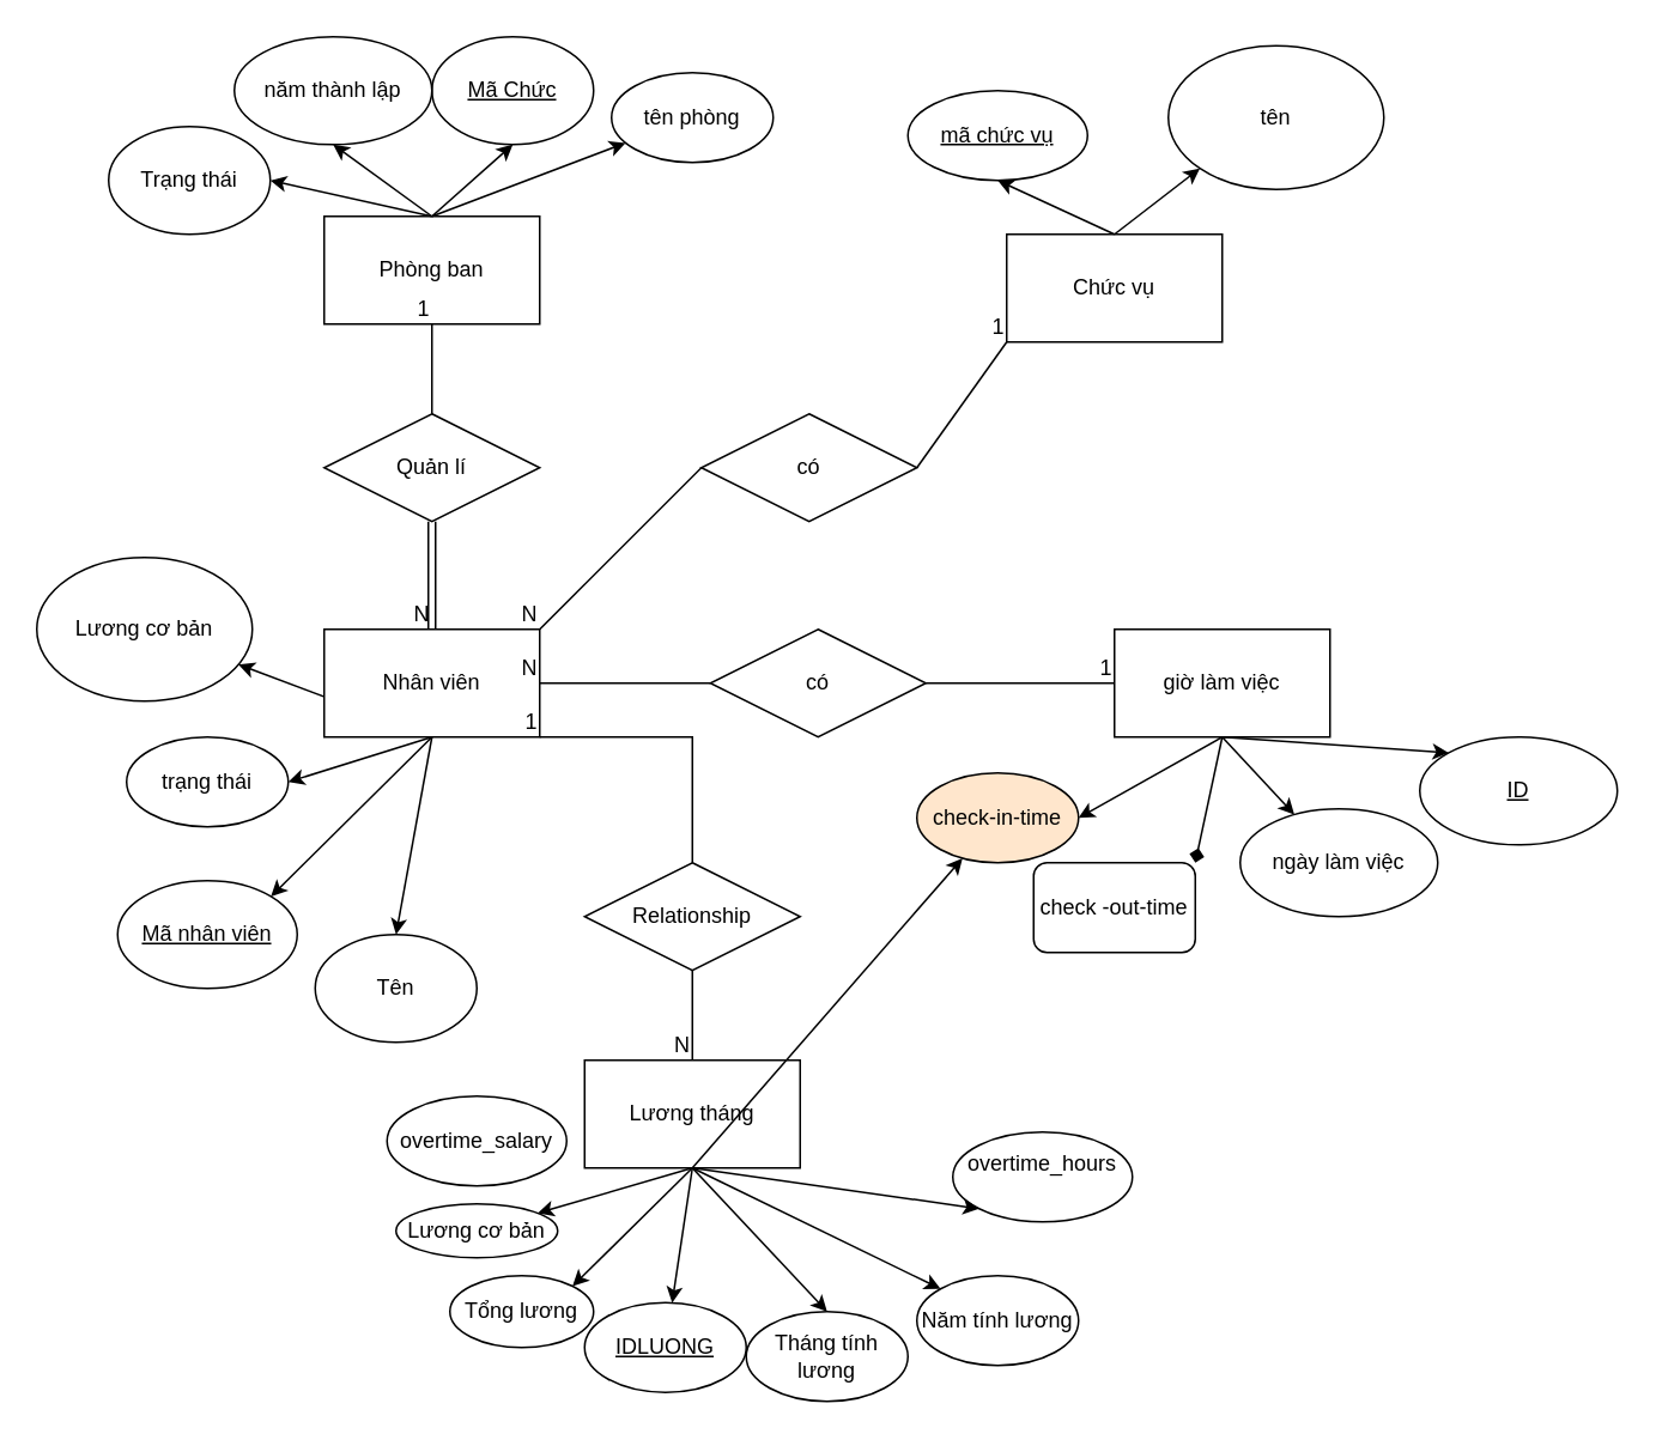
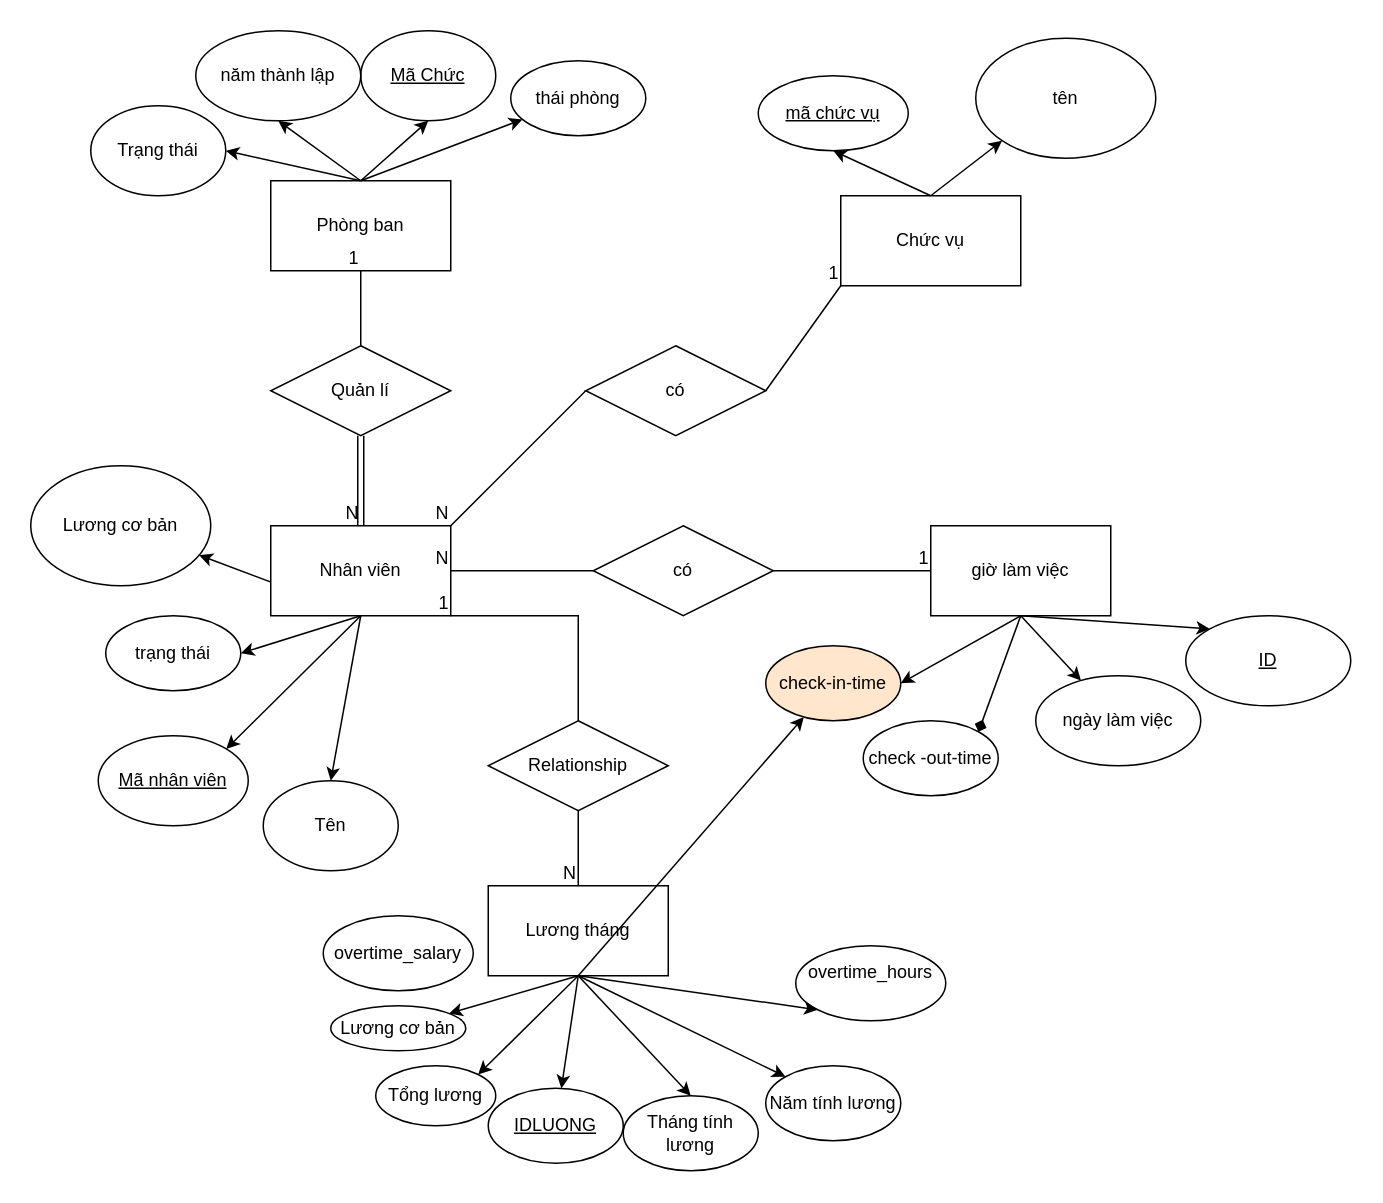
  <mxCell id="0" />
  <mxCell id="1" parent="0" />
  <mxCell id="2" value="Phòng ban" style="rounded=0;whiteSpace=wrap;html=1;" vertex="1" parent="1"><mxGeometry x="180" y="120" width="120" height="60" as="geometry" /></mxCell>
  <mxCell id="3" value="" style="endArrow=classic;html=1;rounded=0;entryX=0.5;entryY=1;entryDx=0;entryDy=0;exitX=0.5;exitY=0;exitDx=0;exitDy=0;" edge="1" parent="1" source="2" target="6"><mxGeometry width="50" height="50" relative="1" as="geometry"><mxPoint x="210" y="150" as="sourcePoint" /><mxPoint x="270" y="70" as="targetPoint" /></mxGeometry></mxCell>
  <mxCell id="4" value="" style="endArrow=classic;html=1;rounded=0;exitX=0.5;exitY=0;exitDx=0;exitDy=0;" edge="1" parent="1" source="2" target="5"><mxGeometry width="50" height="50" relative="1" as="geometry"><mxPoint x="220" y="130" as="sourcePoint" /><mxPoint x="270" y="80" as="targetPoint" /></mxGeometry></mxCell>
- <mxCell id="5" value="tên phòng" style="ellipse;whiteSpace=wrap;html=1;" vertex="1" parent="1"><mxGeometry x="340" y="40" width="90" height="50" as="geometry" /></mxCell>
+ <mxCell id="5" value="thái phòng" style="ellipse;whiteSpace=wrap;html=1;" vertex="1" parent="1"><mxGeometry x="340" y="40" width="90" height="50" as="geometry" /></mxCell>
  <mxCell id="6" value="&lt;u&gt;Mã Chức&lt;/u&gt;" style="ellipse;whiteSpace=wrap;html=1;" vertex="1" parent="1"><mxGeometry x="240" width="90" height="60" as="geometry" y="20" /></mxCell>
  <mxCell id="7" value="năm thành lập" style="ellipse;whiteSpace=wrap;html=1;" vertex="1" parent="1"><mxGeometry x="130" width="110" height="60" as="geometry" y="20" /></mxCell>
  <mxCell id="8" value="" style="endArrow=classic;html=1;rounded=0;entryX=0.5;entryY=1;entryDx=0;entryDy=0;exitX=0.5;exitY=0;exitDx=0;exitDy=0;" edge="1" parent="1" source="2" target="7"><mxGeometry width="50" height="50" relative="1" as="geometry"><mxPoint x="220" y="130" as="sourcePoint" /><mxPoint x="190" y="70" as="targetPoint" /><Array as="points" /></mxGeometry></mxCell>
  <mxCell id="9" value="Trạng thái" style="ellipse;whiteSpace=wrap;html=1;" vertex="1" parent="1"><mxGeometry y="70" width="90" height="60" as="geometry" x="60" /></mxCell>
  <mxCell id="10" value="" style="endArrow=classic;html=1;rounded=0;exitX=0.5;exitY=0;exitDx=0;exitDy=0;entryX=1;entryY=0.5;entryDx=0;entryDy=0;" edge="1" parent="1" source="2" target="9"><mxGeometry width="50" height="50" relative="1" as="geometry"><mxPoint x="100" y="160" as="sourcePoint" /><mxPoint x="150" y="110" as="targetPoint" /></mxGeometry></mxCell>
  <mxCell id="11" value="Chức vụ" style="rounded=0;whiteSpace=wrap;html=1;" vertex="1" parent="1"><mxGeometry x="560" y="130" width="120" height="60" as="geometry" /></mxCell>
  <mxCell id="12" value="&lt;u&gt;mã chức vụ&lt;/u&gt;" style="ellipse;whiteSpace=wrap;html=1;" vertex="1" parent="1"><mxGeometry x="505" y="50" width="100" height="50" as="geometry" /></mxCell>
  <mxCell id="13" value="" style="endArrow=classic;html=1;rounded=0;exitX=0.5;exitY=0;exitDx=0;exitDy=0;entryX=0.5;entryY=1;entryDx=0;entryDy=0;" edge="1" parent="1" source="11" target="12"><mxGeometry width="50" height="50" relative="1" as="geometry"><mxPoint x="460" y="220" as="sourcePoint" /><mxPoint x="510" y="170" as="targetPoint" /></mxGeometry></mxCell>
  <mxCell id="14" value="tên" style="ellipse;whiteSpace=wrap;html=1;" vertex="1" parent="1"><mxGeometry x="650" y="25" width="120" height="80" as="geometry" /></mxCell>
  <mxCell id="15" value="" style="endArrow=classic;html=1;rounded=0;exitX=0.5;exitY=0;exitDx=0;exitDy=0;entryX=0;entryY=1;entryDx=0;entryDy=0;" edge="1" parent="1" source="11" target="14"><mxGeometry width="50" height="50" relative="1" as="geometry"><mxPoint x="620" y="130" as="sourcePoint" /><mxPoint x="660" y="100" as="targetPoint" /></mxGeometry></mxCell>
  <mxCell id="16" value="&lt;u&gt;Mã nhân viên&lt;/u&gt;" style="ellipse;whiteSpace=wrap;html=1;" vertex="1" parent="1"><mxGeometry x="65" y="490" width="100" height="60" as="geometry" /></mxCell>
  <mxCell id="17" value="" style="endArrow=classic;html=1;rounded=0;exitX=0.5;exitY=1;exitDx=0;exitDy=0;entryX=1;entryY=0;entryDx=0;entryDy=0;" edge="1" parent="1" source="24" target="16"><mxGeometry width="50" height="50" relative="1" as="geometry"><mxPoint x="270" y="280" as="sourcePoint" /><mxPoint x="320" y="230" as="targetPoint" /></mxGeometry></mxCell>
  <mxCell id="18" value="Tên" style="ellipse;whiteSpace=wrap;html=1;" vertex="1" parent="1"><mxGeometry x="175" y="520" width="90" height="60" as="geometry" /></mxCell>
  <mxCell id="19" value="" style="endArrow=classic;html=1;rounded=0;exitX=0.5;exitY=1;exitDx=0;exitDy=0;entryX=0.5;entryY=0;entryDx=0;entryDy=0;" edge="1" parent="1" source="24" target="18"><mxGeometry width="50" height="50" relative="1" as="geometry"><mxPoint x="380" y="380" as="sourcePoint" /><mxPoint x="430" y="330" as="targetPoint" /></mxGeometry></mxCell>
  <mxCell id="20" value="trạng thái" style="ellipse;whiteSpace=wrap;html=1;" vertex="1" parent="1"><mxGeometry x="70" y="410" width="90" height="50" as="geometry" /></mxCell>
  <mxCell id="21" value="" style="endArrow=classic;html=1;rounded=0;exitX=0.5;exitY=1;exitDx=0;exitDy=0;entryX=1;entryY=0.5;entryDx=0;entryDy=0;" edge="1" parent="1" source="24" target="20"><mxGeometry width="50" height="50" relative="1" as="geometry"><mxPoint x="460" y="220" as="sourcePoint" /><mxPoint x="510" y="170" as="targetPoint" /></mxGeometry></mxCell>
  <mxCell id="22" value="" style="endArrow=classic;html=1;rounded=0;exitX=0.5;exitY=1;exitDx=0;exitDy=0;" edge="1" parent="1" source="24" target="23"><mxGeometry width="50" height="50" relative="1" as="geometry"><mxPoint x="320" y="340" as="sourcePoint" /><mxPoint x="440" y="340" as="targetPoint" /></mxGeometry></mxCell>
  <mxCell id="23" value="Lương cơ bản" style="ellipse;whiteSpace=wrap;html=1;" vertex="1" parent="1"><mxGeometry x="20" y="310" width="120" height="80" as="geometry" /></mxCell>
  <mxCell id="24" value="Nhân viên" style="rounded=0;whiteSpace=wrap;html=1;" vertex="1" parent="1"><mxGeometry x="180" y="350" width="120" height="60" as="geometry" /></mxCell>
  <mxCell id="25" value="Quản lí" style="shape=rhombus;perimeter=rhombusPerimeter;whiteSpace=wrap;html=1;align=center;" vertex="1" parent="1"><mxGeometry x="180" y="230" width="120" height="60" as="geometry" /></mxCell>
  <mxCell id="26" value="" style="endArrow=none;html=1;rounded=0;exitX=0.5;exitY=0;exitDx=0;exitDy=0;entryX=0.5;entryY=1;entryDx=0;entryDy=0;" edge="1" parent="1" source="25" target="2"><mxGeometry relative="1" as="geometry"><mxPoint x="400" y="380" as="sourcePoint" /><mxPoint x="560" y="380" as="targetPoint" /></mxGeometry></mxCell>
  <mxCell id="27" value="1" style="resizable=0;html=1;whiteSpace=wrap;align=right;verticalAlign=bottom;" connectable="0" vertex="1" parent="26"><mxGeometry x="1" relative="1" as="geometry" /></mxCell>
  <mxCell id="28" value="giờ làm việc" style="rounded=0;whiteSpace=wrap;html=1;" vertex="1" parent="1"><mxGeometry x="620" y="350" width="120" height="60" as="geometry" /></mxCell>
  <mxCell id="29" value="&lt;u&gt;ID&lt;/u&gt;" style="ellipse;whiteSpace=wrap;html=1;" vertex="1" parent="1"><mxGeometry x="790" y="410" width="110" height="60" as="geometry" /></mxCell>
  <mxCell id="30" value="" style="endArrow=classic;html=1;rounded=0;exitX=0.5;exitY=1;exitDx=0;exitDy=0;entryX=0;entryY=0;entryDx=0;entryDy=0;" edge="1" parent="1" source="28" target="29"><mxGeometry width="50" height="50" relative="1" as="geometry"><mxPoint x="680" y="390" as="sourcePoint" /><mxPoint x="730" y="340" as="targetPoint" /></mxGeometry></mxCell>
  <mxCell id="31" value="" style="endArrow=classic;html=1;rounded=0;exitX=0.5;exitY=1;exitDx=0;exitDy=0;" edge="1" parent="1" source="28" target="32"><mxGeometry width="50" height="50" relative="1" as="geometry"><mxPoint x="660" y="505" as="sourcePoint" /><mxPoint x="700" y="500" as="targetPoint" /></mxGeometry></mxCell>
  <mxCell id="32" value="ngày làm việc" style="ellipse;whiteSpace=wrap;html=1;" vertex="1" parent="1"><mxGeometry x="690" y="450" width="110" height="60" as="geometry" /></mxCell>
  <mxCell id="33" value="check-in-time" style="ellipse;whiteSpace=wrap;html=1;fillColor=#ffe6cc;" vertex="1" parent="1"><mxGeometry x="510" y="430" width="90" height="50" as="geometry" /></mxCell>
- <mxCell id="34" value="check -out-time" style="whiteSpace=wrap;html=1;rounded=1;" vertex="1" parent="1"><mxGeometry x="575" y="480" width="90" height="50" as="geometry" /></mxCell>
+ <mxCell id="34" value="check -out-time" style="ellipse;whiteSpace=wrap;html=1;" vertex="1" parent="1"><mxGeometry x="575" y="480" width="90" height="50" as="geometry" /></mxCell>
  <mxCell id="35" value="" style="endArrow=diamond;html=1;rounded=0;exitX=0.5;exitY=1;exitDx=0;exitDy=0;entryX=1;entryY=0;entryDx=0;entryDy=0;" edge="1" parent="1" source="28" target="34"><mxGeometry width="50" height="50" relative="1" as="geometry"><mxPoint x="460" y="400" as="sourcePoint" /><mxPoint x="510" y="350" as="targetPoint" /></mxGeometry></mxCell>
  <mxCell id="36" value="" style="endArrow=classic;html=1;rounded=0;exitX=0.5;exitY=1;exitDx=0;exitDy=0;entryX=1;entryY=0.5;entryDx=0;entryDy=0;" edge="1" parent="1" source="28" target="33"><mxGeometry width="50" height="50" relative="1" as="geometry"><mxPoint x="460" y="400" as="sourcePoint" /><mxPoint x="510" y="350" as="targetPoint" /></mxGeometry></mxCell>
  <mxCell id="37" value="Lương tháng" style="rounded=0;whiteSpace=wrap;html=1;" vertex="1" parent="1"><mxGeometry x="325" y="590" width="120" height="60" as="geometry" /></mxCell>
  <mxCell id="38" value="" style="endArrow=classic;html=1;rounded=0;exitX=0.5;exitY=1;exitDx=0;exitDy=0;" edge="1" parent="1" source="37" target="39"><mxGeometry width="50" height="50" relative="1" as="geometry"><mxPoint x="280" y="675" as="sourcePoint" /><mxPoint x="430" y="690" as="targetPoint" /></mxGeometry></mxCell>
  <mxCell id="39" value="Lương cơ bản" style="ellipse;whiteSpace=wrap;html=1;" vertex="1" parent="1"><mxGeometry x="220" y="670" width="90" height="30" as="geometry" /></mxCell>
  <mxCell id="40" value="" style="endArrow=classic;html=1;rounded=0;exitX=0.5;exitY=1;exitDx=0;exitDy=0;" edge="1" parent="1" source="37" target="41"><mxGeometry width="50" height="50" relative="1" as="geometry"><mxPoint x="430" y="755" as="sourcePoint" /><mxPoint x="430" y="720" as="targetPoint" /></mxGeometry></mxCell>
  <mxCell id="41" value="&lt;u&gt;IDLUONG&lt;/u&gt;" style="ellipse;whiteSpace=wrap;html=1;" vertex="1" parent="1"><mxGeometry x="325" y="725" width="90" height="50" as="geometry" /></mxCell>
  <mxCell id="42" value="Tháng tính lương" style="ellipse;whiteSpace=wrap;html=1;" vertex="1" parent="1"><mxGeometry x="415" y="730" width="90" height="50" as="geometry" /></mxCell>
  <mxCell id="43" value="" style="endArrow=classic;html=1;rounded=0;exitX=0.5;exitY=1;exitDx=0;exitDy=0;entryX=0.5;entryY=0;entryDx=0;entryDy=0;" edge="1" parent="1" source="37" target="42"><mxGeometry width="50" height="50" relative="1" as="geometry"><mxPoint x="460" y="770" as="sourcePoint" /><mxPoint x="510" y="720" as="targetPoint" /></mxGeometry></mxCell>
  <mxCell id="44" value="Năm tính lương" style="ellipse;whiteSpace=wrap;html=1;" vertex="1" parent="1"><mxGeometry x="510" y="710" width="90" height="50" as="geometry" /></mxCell>
  <mxCell id="45" value="" style="endArrow=classic;html=1;rounded=0;exitX=0.5;exitY=1;exitDx=0;exitDy=0;entryX=0;entryY=0;entryDx=0;entryDy=0;" edge="1" parent="1" source="37" target="44"><mxGeometry width="50" height="50" relative="1" as="geometry"><mxPoint x="460" y="770" as="sourcePoint" /><mxPoint x="510" y="720" as="targetPoint" /></mxGeometry></mxCell>
  <mxCell id="46" value="Tổng lương" style="ellipse;whiteSpace=wrap;html=1;" vertex="1" parent="1"><mxGeometry x="250" y="710" width="80" height="40" as="geometry" /></mxCell>
  <mxCell id="47" value="" style="endArrow=classic;html=1;rounded=0;exitX=0.5;exitY=1;exitDx=0;exitDy=0;entryX=1;entryY=0;entryDx=0;entryDy=0;" edge="1" parent="1" source="37" target="46"><mxGeometry width="50" height="50" relative="1" as="geometry"><mxPoint x="330" y="820" as="sourcePoint" /><mxPoint x="380" y="770" as="targetPoint" /></mxGeometry></mxCell>
  <mxCell id="48" value="" style="shape=link;html=1;rounded=0;exitX=0.5;exitY=1;exitDx=0;exitDy=0;entryX=0.5;entryY=0;entryDx=0;entryDy=0;" edge="1" parent="1" source="25" target="24"><mxGeometry relative="1" as="geometry"><mxPoint x="400" y="290" as="sourcePoint" /><mxPoint x="560" y="290" as="targetPoint" /></mxGeometry></mxCell>
  <mxCell id="49" value="N" style="resizable=0;html=1;whiteSpace=wrap;align=right;verticalAlign=bottom;" connectable="0" vertex="1" parent="48"><mxGeometry x="1" relative="1" as="geometry" /></mxCell>
  <mxCell id="50" value="có" style="shape=rhombus;perimeter=rhombusPerimeter;whiteSpace=wrap;html=1;align=center;" vertex="1" parent="1"><mxGeometry x="390" y="230" width="120" height="60" as="geometry" /></mxCell>
  <mxCell id="51" value="" style="endArrow=none;html=1;rounded=0;entryX=0;entryY=1;entryDx=0;entryDy=0;exitX=1;exitY=0.5;exitDx=0;exitDy=0;" edge="1" parent="1" source="50" target="11"><mxGeometry relative="1" as="geometry"><mxPoint x="400" y="290" as="sourcePoint" /><mxPoint x="560" y="290" as="targetPoint" /></mxGeometry></mxCell>
  <mxCell id="52" value="1" style="resizable=0;html=1;whiteSpace=wrap;align=right;verticalAlign=bottom;" connectable="0" vertex="1" parent="51"><mxGeometry x="1" relative="1" as="geometry" /></mxCell>
  <mxCell id="53" value="" style="endArrow=none;html=1;rounded=0;exitX=0;exitY=0.5;exitDx=0;exitDy=0;entryX=1;entryY=0;entryDx=0;entryDy=0;" edge="1" parent="1" source="50" target="24"><mxGeometry relative="1" as="geometry"><mxPoint x="400" y="290" as="sourcePoint" /><mxPoint x="560" y="290" as="targetPoint" /></mxGeometry></mxCell>
  <mxCell id="54" value="N" style="resizable=0;html=1;whiteSpace=wrap;align=right;verticalAlign=bottom;" connectable="0" vertex="1" parent="53"><mxGeometry x="1" relative="1" as="geometry" /></mxCell>
  <mxCell id="55" value="có" style="shape=rhombus;perimeter=rhombusPerimeter;whiteSpace=wrap;html=1;align=center;" vertex="1" parent="1"><mxGeometry x="395" y="350" width="120" height="60" as="geometry" /></mxCell>
  <mxCell id="56" value="" style="endArrow=none;html=1;rounded=0;entryX=0;entryY=0.5;entryDx=0;entryDy=0;exitX=1;exitY=0.5;exitDx=0;exitDy=0;" edge="1" parent="1" source="55" target="28"><mxGeometry relative="1" as="geometry"><mxPoint x="450" y="390" as="sourcePoint" /><mxPoint x="610" y="390" as="targetPoint" /></mxGeometry></mxCell>
  <mxCell id="57" value="1" style="resizable=0;html=1;whiteSpace=wrap;align=right;verticalAlign=bottom;" connectable="0" vertex="1" parent="56"><mxGeometry x="1" relative="1" as="geometry" /></mxCell>
  <mxCell id="58" value="" style="endArrow=none;html=1;rounded=0;exitX=0;exitY=0.5;exitDx=0;exitDy=0;" edge="1" parent="1" source="55"><mxGeometry relative="1" as="geometry"><mxPoint x="400" y="290" as="sourcePoint" /><mxPoint x="300" y="380" as="targetPoint" /></mxGeometry></mxCell>
  <mxCell id="59" value="N" style="resizable=0;html=1;whiteSpace=wrap;align=right;verticalAlign=bottom;" connectable="0" vertex="1" parent="58"><mxGeometry x="1" relative="1" as="geometry" /></mxCell>
  <mxCell id="60" value="&#10;overtime_hours&#10;&#10;" style="ellipse;whiteSpace=wrap;html=1;" vertex="1" parent="1"><mxGeometry x="530" y="630" width="100" height="50" as="geometry" /></mxCell>
  <mxCell id="61" value="" style="endArrow=classic;html=1;rounded=0;exitX=0.5;exitY=1;exitDx=0;exitDy=0;entryX=0;entryY=1;entryDx=0;entryDy=0;" edge="1" parent="1" source="37" target="60"><mxGeometry width="50" height="50" relative="1" as="geometry"><mxPoint x="460" y="680" as="sourcePoint" /><mxPoint x="510" y="630" as="targetPoint" /></mxGeometry></mxCell>
  <mxCell id="62" value="&lt;span data-end=&quot;544&quot; data-start=&quot;525&quot;&gt;overtime_salary&lt;/span&gt;" style="ellipse;whiteSpace=wrap;html=1;" vertex="1" parent="1"><mxGeometry x="215" y="610" width="100" height="50" as="geometry" /></mxCell>
  <mxCell id="63" value="" style="endArrow=classic;html=1;rounded=0;exitX=0.5;exitY=1;exitDx=0;exitDy=0;" edge="1" parent="1" source="37" target="33"><mxGeometry width="50" height="50" relative="1" as="geometry"><mxPoint x="360" y="650" as="sourcePoint" /><mxPoint x="510" y="630" as="targetPoint" /></mxGeometry></mxCell>
  <mxCell id="64" value="Relationship" style="shape=rhombus;perimeter=rhombusPerimeter;whiteSpace=wrap;html=1;align=center;" vertex="1" parent="1"><mxGeometry x="325" y="480" width="120" height="60" as="geometry" /></mxCell>
  <mxCell id="65" value="" style="endArrow=none;html=1;rounded=0;entryX=1;entryY=1;entryDx=0;entryDy=0;exitX=0.5;exitY=0;exitDx=0;exitDy=0;" edge="1" parent="1" source="64" target="24"><mxGeometry relative="1" as="geometry"><mxPoint x="400" y="650" as="sourcePoint" /><mxPoint x="560" y="650" as="targetPoint" /><Array as="points"><mxPoint x="385" y="410" /></Array></mxGeometry></mxCell>
  <mxCell id="66" value="1" style="resizable=0;html=1;whiteSpace=wrap;align=right;verticalAlign=bottom;" connectable="0" vertex="1" parent="65"><mxGeometry x="1" relative="1" as="geometry" /></mxCell>
  <mxCell id="67" value="" style="endArrow=none;html=1;rounded=0;exitX=0.5;exitY=1;exitDx=0;exitDy=0;entryX=0.5;entryY=0;entryDx=0;entryDy=0;" edge="1" parent="1" source="64" target="37"><mxGeometry relative="1" as="geometry"><mxPoint x="400" y="650" as="sourcePoint" /><mxPoint x="560" y="650" as="targetPoint" /></mxGeometry></mxCell>
  <mxCell id="68" value="N" style="resizable=0;html=1;whiteSpace=wrap;align=right;verticalAlign=bottom;" connectable="0" vertex="1" parent="67"><mxGeometry x="1" relative="1" as="geometry" /></mxCell>
